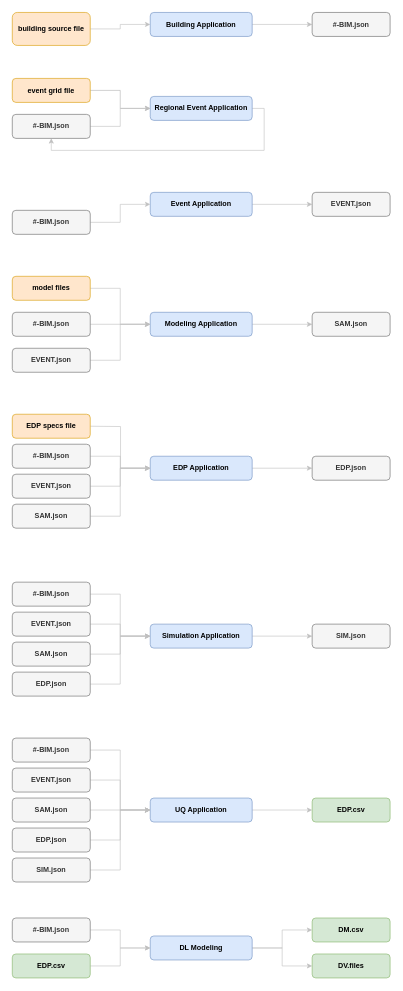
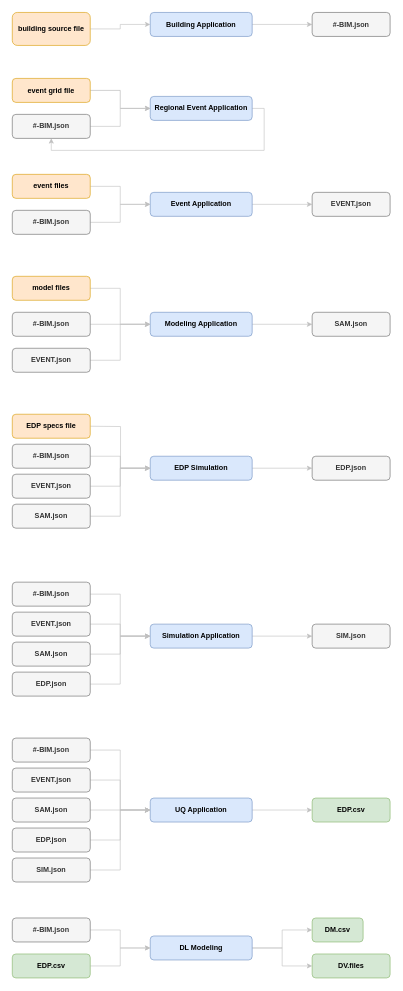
  <mxCell id="0" />
  <mxCell id="1" parent="0" />
  <mxCell id="2" value="" style="edgeStyle=orthogonalEdgeStyle;rounded=0;orthogonalLoop=1;jettySize=auto;html=1;strokeColor=#BFBFBF;" parent="1" source="3" target="5" edge="1"><mxGeometry relative="1" as="geometry" /></mxCell>
  <mxCell id="3" value="&lt;b&gt;building source file&lt;/b&gt;" style="rounded=1;whiteSpace=wrap;html=1;fillColor=#ffe6cc;strokeColor=#d79b00;" parent="1" vertex="1"><mxGeometry x="20" y="20" width="130" height="55" as="geometry" /></mxCell>
  <mxCell id="4" value="" style="edgeStyle=orthogonalEdgeStyle;rounded=0;orthogonalLoop=1;jettySize=auto;html=1;strokeColor=#BFBFBF;" parent="1" source="5" target="6" edge="1"><mxGeometry relative="1" as="geometry" /></mxCell>
  <mxCell id="5" value="&lt;b&gt;Building Application&lt;/b&gt;" style="rounded=1;whiteSpace=wrap;html=1;fillColor=#dae8fc;strokeColor=#6c8ebf;" parent="1" vertex="1"><mxGeometry x="250" y="20" width="170" height="40" as="geometry" /></mxCell>
  <mxCell id="6" value="&lt;b&gt;#-BIM.json&lt;/b&gt;" style="rounded=1;whiteSpace=wrap;html=1;fillColor=#f5f5f5;strokeColor=#666666;fontColor=#333333;" parent="1" vertex="1"><mxGeometry x="520" y="20" width="130" height="40" as="geometry" /></mxCell>
  <mxCell id="7" value="" style="edgeStyle=orthogonalEdgeStyle;rounded=0;orthogonalLoop=1;jettySize=auto;html=1;strokeColor=#B3B3B3;" parent="1" source="8" target="10" edge="1"><mxGeometry relative="1" as="geometry" /></mxCell>
  <mxCell id="8" value="&lt;b&gt;event grid file&lt;/b&gt;" style="rounded=1;whiteSpace=wrap;html=1;fillColor=#ffe6cc;strokeColor=#d79b00;" parent="1" vertex="1"><mxGeometry x="20" y="130" width="130" height="40" as="geometry" /></mxCell>
  <mxCell id="9" value="" style="edgeStyle=orthogonalEdgeStyle;rounded=0;orthogonalLoop=1;jettySize=auto;html=1;strokeColor=#BFBFBF;entryX=0.5;entryY=1;entryDx=0;entryDy=0;exitX=1;exitY=0.5;exitDx=0;exitDy=0;" edge="1" parent="1" source="10" target="36"><mxGeometry relative="1" as="geometry"><mxPoint x="495" y="180" as="targetPoint" /></mxGeometry></mxCell>
  <mxCell id="10" value="&lt;b&gt;Regional Event Application&lt;/b&gt;" style="rounded=1;whiteSpace=wrap;html=1;fillColor=#dae8fc;strokeColor=#6c8ebf;" parent="1" vertex="1"><mxGeometry x="250" y="160" width="170" height="40" as="geometry" /></mxCell>
+ <mxCell id="11" value="" style="edgeStyle=orthogonalEdgeStyle;rounded=0;orthogonalLoop=1;jettySize=auto;html=1;strokeColor=#BFBFBF;" edge="1" parent="1" source="12" target="14"><mxGeometry relative="1" as="geometry" /></mxCell>
+ <mxCell id="12" value="&lt;b&gt;event files&lt;/b&gt;" style="rounded=1;whiteSpace=wrap;html=1;fillColor=#ffe6cc;strokeColor=#d79b00;" parent="1" vertex="1"><mxGeometry x="20" y="290" width="130" height="40" as="geometry" /></mxCell>
  <mxCell id="13" value="" style="edgeStyle=orthogonalEdgeStyle;rounded=0;orthogonalLoop=1;jettySize=auto;html=1;strokeColor=#BFBFBF;" edge="1" parent="1" source="14" target="15"><mxGeometry relative="1" as="geometry" /></mxCell>
  <mxCell id="14" value="&lt;b&gt;Event Application&lt;/b&gt;" style="rounded=1;whiteSpace=wrap;html=1;fillColor=#dae8fc;strokeColor=#6c8ebf;" parent="1" vertex="1"><mxGeometry x="250" y="320" width="170" height="40" as="geometry" /></mxCell>
  <mxCell id="15" value="&lt;b&gt;EVENT.json&lt;/b&gt;" style="rounded=1;whiteSpace=wrap;html=1;fillColor=#f5f5f5;strokeColor=#666666;fontColor=#333333;" parent="1" vertex="1"><mxGeometry x="520" y="320" width="130" height="40" as="geometry" /></mxCell>
  <mxCell id="16" value="" style="edgeStyle=orthogonalEdgeStyle;rounded=0;orthogonalLoop=1;jettySize=auto;html=1;strokeColor=#BFBFBF;entryX=0;entryY=0.5;entryDx=0;entryDy=0;" edge="1" parent="1" source="17" target="19"><mxGeometry relative="1" as="geometry"><mxPoint x="230" y="480" as="targetPoint" /></mxGeometry></mxCell>
  <mxCell id="17" value="&lt;b&gt;model files&lt;/b&gt;" style="rounded=1;whiteSpace=wrap;html=1;fillColor=#ffe6cc;strokeColor=#d79b00;" parent="1" vertex="1"><mxGeometry x="20" y="460" width="130" height="40" as="geometry" /></mxCell>
  <mxCell id="18" value="" style="edgeStyle=orthogonalEdgeStyle;rounded=0;orthogonalLoop=1;jettySize=auto;html=1;strokeColor=#BFBFBF;" edge="1" parent="1" source="19" target="20"><mxGeometry relative="1" as="geometry" /></mxCell>
  <mxCell id="19" value="&lt;b&gt;Modeling Application&lt;/b&gt;" style="rounded=1;whiteSpace=wrap;html=1;fillColor=#dae8fc;strokeColor=#6c8ebf;" parent="1" vertex="1"><mxGeometry x="250" y="520" width="170" height="40" as="geometry" /></mxCell>
  <mxCell id="20" value="&lt;b&gt;SAM.json&lt;/b&gt;" style="rounded=1;whiteSpace=wrap;html=1;fillColor=#f5f5f5;strokeColor=#666666;fontColor=#333333;" parent="1" vertex="1"><mxGeometry x="520" y="520" width="130" height="40" as="geometry" /></mxCell>
  <mxCell id="21" value="" style="edgeStyle=orthogonalEdgeStyle;rounded=0;orthogonalLoop=1;jettySize=auto;html=1;strokeColor=#BFBFBF;" edge="1" parent="1" source="22" target="23"><mxGeometry relative="1" as="geometry" /></mxCell>
- <mxCell id="22" value="&lt;b&gt;EDP Application&lt;/b&gt;" style="rounded=1;whiteSpace=wrap;html=1;fillColor=#dae8fc;strokeColor=#6c8ebf;" parent="1" vertex="1"><mxGeometry x="250" y="760" width="170" height="40" as="geometry" /></mxCell>
+ <mxCell id="22" value="&lt;b&gt;EDP Simulation&lt;/b&gt;" style="rounded=1;whiteSpace=wrap;html=1;fillColor=#dae8fc;strokeColor=#6c8ebf;" parent="1" vertex="1"><mxGeometry x="250" y="760" width="170" height="40" as="geometry" /></mxCell>
  <mxCell id="23" value="&lt;b&gt;EDP.json&lt;/b&gt;" style="rounded=1;whiteSpace=wrap;html=1;fillColor=#f5f5f5;strokeColor=#666666;fontColor=#333333;" parent="1" vertex="1"><mxGeometry x="520" y="760" width="130" height="40" as="geometry" /></mxCell>
  <mxCell id="24" value="" style="edgeStyle=orthogonalEdgeStyle;rounded=0;orthogonalLoop=1;jettySize=auto;html=1;strokeColor=#BFBFBF;" edge="1" parent="1" source="25" target="26"><mxGeometry relative="1" as="geometry" /></mxCell>
  <mxCell id="25" value="&lt;b&gt;Simulation Application&lt;/b&gt;" style="rounded=1;whiteSpace=wrap;html=1;fillColor=#dae8fc;strokeColor=#6c8ebf;" parent="1" vertex="1"><mxGeometry x="250" y="1040" width="170" height="40" as="geometry" /></mxCell>
  <mxCell id="26" value="&lt;b&gt;SIM.json&lt;/b&gt;" style="rounded=1;whiteSpace=wrap;html=1;fillColor=#f5f5f5;strokeColor=#666666;fontColor=#333333;" parent="1" vertex="1"><mxGeometry x="520" y="1040" width="130" height="40" as="geometry" /></mxCell>
  <mxCell id="27" value="" style="edgeStyle=orthogonalEdgeStyle;rounded=0;orthogonalLoop=1;jettySize=auto;html=1;strokeColor=#BFBFBF;" edge="1" parent="1" source="28" target="29"><mxGeometry relative="1" as="geometry" /></mxCell>
  <mxCell id="28" value="&lt;b&gt;UQ Application&lt;/b&gt;" style="rounded=1;whiteSpace=wrap;html=1;fillColor=#dae8fc;strokeColor=#6c8ebf;" parent="1" vertex="1"><mxGeometry x="250" y="1330" width="170" height="40" as="geometry" /></mxCell>
  <mxCell id="29" value="&lt;b&gt;EDP.csv&lt;/b&gt;" style="rounded=1;whiteSpace=wrap;html=1;fillColor=#d5e8d4;strokeColor=#82b366;" parent="1" vertex="1"><mxGeometry x="520" y="1330" width="130" height="40" as="geometry" /></mxCell>
  <mxCell id="30" value="" style="edgeStyle=orthogonalEdgeStyle;rounded=0;orthogonalLoop=1;jettySize=auto;html=1;strokeColor=#BFBFBF;" edge="1" parent="1" source="32" target="34"><mxGeometry relative="1" as="geometry" /></mxCell>
  <mxCell id="31" value="" style="edgeStyle=orthogonalEdgeStyle;rounded=0;orthogonalLoop=1;jettySize=auto;html=1;strokeColor=#BFBFBF;entryX=0;entryY=0.5;entryDx=0;entryDy=0;" edge="1" parent="1" source="32" target="33"><mxGeometry relative="1" as="geometry" /></mxCell>
  <mxCell id="32" value="&lt;b&gt;DL Modeling&lt;/b&gt;" style="rounded=1;whiteSpace=wrap;html=1;fillColor=#dae8fc;strokeColor=#6c8ebf;" parent="1" vertex="1"><mxGeometry x="250" y="1560" width="170" height="40" as="geometry" /></mxCell>
- <mxCell id="33" value="&lt;b&gt;DM.csv&lt;/b&gt;" style="rounded=1;whiteSpace=wrap;html=1;fillColor=#d5e8d4;strokeColor=#82b366;" parent="1" vertex="1"><mxGeometry x="520" y="1530" width="130" height="40" as="geometry" /></mxCell>
+ <mxCell id="33" value="&lt;b&gt;DM.csv&lt;/b&gt;" style="rounded=1;whiteSpace=wrap;html=1;fillColor=#d5e8d4;strokeColor=#82b366;" parent="1" vertex="1"><mxGeometry x="520" y="1530" width="85" height="40" as="geometry" /></mxCell>
  <mxCell id="34" value="&lt;b&gt;DV.files&lt;/b&gt;" style="rounded=1;whiteSpace=wrap;html=1;fillColor=#d5e8d4;strokeColor=#82b366;" parent="1" vertex="1"><mxGeometry x="520" y="1590" width="130" height="40" as="geometry" /></mxCell>
  <mxCell id="35" value="" style="edgeStyle=orthogonalEdgeStyle;rounded=0;orthogonalLoop=1;jettySize=auto;html=1;strokeColor=#BFBFBF;" edge="1" parent="1" source="36" target="10"><mxGeometry relative="1" as="geometry" /></mxCell>
  <mxCell id="36" value="&lt;b&gt;#-BIM.json&lt;/b&gt;" style="rounded=1;whiteSpace=wrap;html=1;fillColor=#f5f5f5;strokeColor=#666666;fontColor=#333333;" vertex="1" parent="1"><mxGeometry x="20" y="190" width="130" height="40" as="geometry" /></mxCell>
  <mxCell id="37" value="" style="edgeStyle=orthogonalEdgeStyle;rounded=0;orthogonalLoop=1;jettySize=auto;html=1;strokeColor=#BFBFBF;" edge="1" parent="1" source="38" target="14"><mxGeometry relative="1" as="geometry" /></mxCell>
  <mxCell id="38" value="&lt;b&gt;#-BIM.json&lt;/b&gt;" style="rounded=1;whiteSpace=wrap;html=1;fillColor=#f5f5f5;strokeColor=#666666;fontColor=#333333;" vertex="1" parent="1"><mxGeometry x="20" y="350" width="130" height="40" as="geometry" /></mxCell>
  <mxCell id="39" value="" style="edgeStyle=orthogonalEdgeStyle;rounded=0;orthogonalLoop=1;jettySize=auto;html=1;strokeColor=#BFBFBF;" edge="1" parent="1" source="40" target="19"><mxGeometry relative="1" as="geometry" /></mxCell>
  <mxCell id="40" value="&lt;b&gt;#-BIM.json&lt;/b&gt;" style="rounded=1;whiteSpace=wrap;html=1;fillColor=#f5f5f5;strokeColor=#666666;fontColor=#333333;" vertex="1" parent="1"><mxGeometry x="20" y="520" width="130" height="40" as="geometry" /></mxCell>
  <mxCell id="41" value="" style="edgeStyle=orthogonalEdgeStyle;rounded=0;orthogonalLoop=1;jettySize=auto;html=1;strokeColor=#BFBFBF;entryX=0;entryY=0.5;entryDx=0;entryDy=0;" edge="1" parent="1" source="42" target="19"><mxGeometry relative="1" as="geometry"><mxPoint x="230" y="600" as="targetPoint" /></mxGeometry></mxCell>
  <mxCell id="42" value="&lt;b&gt;EVENT.json&lt;/b&gt;" style="rounded=1;whiteSpace=wrap;html=1;fillColor=#f5f5f5;strokeColor=#666666;fontColor=#333333;" vertex="1" parent="1"><mxGeometry x="20" y="580" width="130" height="40" as="geometry" /></mxCell>
  <mxCell id="43" value="" style="edgeStyle=orthogonalEdgeStyle;rounded=0;orthogonalLoop=1;jettySize=auto;html=1;strokeColor=#BFBFBF;entryX=0;entryY=0.5;entryDx=0;entryDy=0;" edge="1" parent="1" target="22"><mxGeometry relative="1" as="geometry"><mxPoint x="150" y="710" as="sourcePoint" /><mxPoint x="230" y="710" as="targetPoint" /></mxGeometry></mxCell>
  <mxCell id="44" value="" style="edgeStyle=orthogonalEdgeStyle;rounded=0;orthogonalLoop=1;jettySize=auto;html=1;strokeColor=#BFBFBF;" edge="1" parent="1" source="45" target="22"><mxGeometry relative="1" as="geometry" /></mxCell>
  <mxCell id="45" value="&lt;b&gt;#-BIM.json&lt;/b&gt;" style="rounded=1;whiteSpace=wrap;html=1;fillColor=#f5f5f5;strokeColor=#666666;fontColor=#333333;" vertex="1" parent="1"><mxGeometry x="20" y="740" width="130" height="40" as="geometry" /></mxCell>
  <mxCell id="46" value="" style="edgeStyle=orthogonalEdgeStyle;rounded=0;orthogonalLoop=1;jettySize=auto;html=1;strokeColor=#BFBFBF;" edge="1" parent="1" source="47" target="22"><mxGeometry relative="1" as="geometry" /></mxCell>
  <mxCell id="47" value="&lt;b&gt;EVENT.json&lt;/b&gt;" style="rounded=1;whiteSpace=wrap;html=1;fillColor=#f5f5f5;strokeColor=#666666;fontColor=#333333;" vertex="1" parent="1"><mxGeometry x="20" y="790" width="130" height="40" as="geometry" /></mxCell>
  <mxCell id="48" value="" style="edgeStyle=orthogonalEdgeStyle;rounded=0;orthogonalLoop=1;jettySize=auto;html=1;strokeColor=#BFBFBF;entryX=0;entryY=0.5;entryDx=0;entryDy=0;" edge="1" parent="1" source="49" target="22"><mxGeometry relative="1" as="geometry"><mxPoint x="235" y="860" as="targetPoint" /></mxGeometry></mxCell>
  <mxCell id="49" value="&lt;b&gt;SAM.json&lt;/b&gt;" style="rounded=1;whiteSpace=wrap;html=1;fillColor=#f5f5f5;strokeColor=#666666;fontColor=#333333;" vertex="1" parent="1"><mxGeometry x="20" y="840" width="130" height="40" as="geometry" /></mxCell>
  <mxCell id="50" value="" style="edgeStyle=orthogonalEdgeStyle;rounded=0;orthogonalLoop=1;jettySize=auto;html=1;strokeColor=#BFBFBF;entryX=0;entryY=0.5;entryDx=0;entryDy=0;" edge="1" parent="1" source="51" target="25"><mxGeometry relative="1" as="geometry"><mxPoint x="230" y="990" as="targetPoint" /></mxGeometry></mxCell>
  <mxCell id="51" value="&lt;b&gt;#-BIM.json&lt;/b&gt;" style="rounded=1;whiteSpace=wrap;html=1;fillColor=#f5f5f5;strokeColor=#666666;fontColor=#333333;" vertex="1" parent="1"><mxGeometry x="20" y="970" width="130" height="40" as="geometry" /></mxCell>
  <mxCell id="52" value="" style="edgeStyle=orthogonalEdgeStyle;rounded=0;orthogonalLoop=1;jettySize=auto;html=1;strokeColor=#BFBFBF;" edge="1" parent="1" source="53" target="25"><mxGeometry relative="1" as="geometry" /></mxCell>
  <mxCell id="53" value="&lt;b&gt;EVENT.json&lt;/b&gt;" style="rounded=1;whiteSpace=wrap;html=1;fillColor=#f5f5f5;strokeColor=#666666;fontColor=#333333;" vertex="1" parent="1"><mxGeometry x="20" y="1020" width="130" height="40" as="geometry" /></mxCell>
  <mxCell id="54" value="" style="edgeStyle=orthogonalEdgeStyle;rounded=0;orthogonalLoop=1;jettySize=auto;html=1;strokeColor=#BFBFBF;" edge="1" parent="1" source="55" target="25"><mxGeometry relative="1" as="geometry" /></mxCell>
  <mxCell id="55" value="&lt;b&gt;SAM.json&lt;/b&gt;" style="rounded=1;whiteSpace=wrap;html=1;fillColor=#f5f5f5;strokeColor=#666666;fontColor=#333333;" vertex="1" parent="1"><mxGeometry x="20" y="1070" width="130" height="40" as="geometry" /></mxCell>
  <mxCell id="56" value="" style="edgeStyle=orthogonalEdgeStyle;rounded=0;orthogonalLoop=1;jettySize=auto;html=1;strokeColor=#BFBFBF;entryX=0;entryY=0.5;entryDx=0;entryDy=0;" edge="1" parent="1" source="57" target="25"><mxGeometry relative="1" as="geometry"><mxPoint x="235" y="1140" as="targetPoint" /></mxGeometry></mxCell>
  <mxCell id="57" value="&lt;b&gt;EDP.json&lt;/b&gt;" style="rounded=1;whiteSpace=wrap;html=1;fillColor=#f5f5f5;strokeColor=#666666;fontColor=#333333;" vertex="1" parent="1"><mxGeometry x="20" y="1120" width="130" height="40" as="geometry" /></mxCell>
  <mxCell id="58" value="&lt;b&gt;EDP specs file&lt;/b&gt;" style="rounded=1;whiteSpace=wrap;html=1;fillColor=#ffe6cc;strokeColor=#d79b00;" vertex="1" parent="1"><mxGeometry x="20" y="690" width="130" height="40" as="geometry" /></mxCell>
  <mxCell id="59" value="" style="edgeStyle=orthogonalEdgeStyle;rounded=0;orthogonalLoop=1;jettySize=auto;html=1;strokeColor=#BFBFBF;entryX=0;entryY=0.5;entryDx=0;entryDy=0;" edge="1" parent="1" source="60" target="28"><mxGeometry relative="1" as="geometry"><mxPoint x="230" y="1250" as="targetPoint" /></mxGeometry></mxCell>
  <mxCell id="60" value="&lt;b&gt;#-BIM.json&lt;/b&gt;" style="rounded=1;whiteSpace=wrap;html=1;fillColor=#f5f5f5;strokeColor=#666666;fontColor=#333333;" vertex="1" parent="1"><mxGeometry x="20" y="1230" width="130" height="40" as="geometry" /></mxCell>
  <mxCell id="61" value="" style="edgeStyle=orthogonalEdgeStyle;rounded=0;orthogonalLoop=1;jettySize=auto;html=1;strokeColor=#BFBFBF;entryX=0;entryY=0.5;entryDx=0;entryDy=0;" edge="1" parent="1" source="62" target="28"><mxGeometry relative="1" as="geometry" /></mxCell>
  <mxCell id="62" value="&lt;b&gt;EVENT.json&lt;/b&gt;" style="rounded=1;whiteSpace=wrap;html=1;fillColor=#f5f5f5;strokeColor=#666666;fontColor=#333333;" vertex="1" parent="1"><mxGeometry x="20" y="1280" width="130" height="40" as="geometry" /></mxCell>
  <mxCell id="63" value="" style="edgeStyle=orthogonalEdgeStyle;rounded=0;orthogonalLoop=1;jettySize=auto;html=1;strokeColor=#BFBFBF;" edge="1" parent="1" source="64" target="28"><mxGeometry relative="1" as="geometry" /></mxCell>
  <mxCell id="64" value="&lt;b&gt;SAM.json&lt;/b&gt;" style="rounded=1;whiteSpace=wrap;html=1;fillColor=#f5f5f5;strokeColor=#666666;fontColor=#333333;" vertex="1" parent="1"><mxGeometry x="20" y="1330" width="130" height="40" as="geometry" /></mxCell>
  <mxCell id="65" value="" style="edgeStyle=orthogonalEdgeStyle;rounded=0;orthogonalLoop=1;jettySize=auto;html=1;strokeColor=#BFBFBF;entryX=0;entryY=0.5;entryDx=0;entryDy=0;" edge="1" parent="1" source="66" target="28"><mxGeometry relative="1" as="geometry" /></mxCell>
  <mxCell id="66" value="&lt;b&gt;EDP.json&lt;/b&gt;" style="rounded=1;whiteSpace=wrap;html=1;fillColor=#f5f5f5;strokeColor=#666666;fontColor=#333333;" vertex="1" parent="1"><mxGeometry x="20" y="1380" width="130" height="40" as="geometry" /></mxCell>
  <mxCell id="67" value="" style="edgeStyle=orthogonalEdgeStyle;rounded=0;orthogonalLoop=1;jettySize=auto;html=1;strokeColor=#BFBFBF;entryX=0;entryY=0.5;entryDx=0;entryDy=0;" edge="1" parent="1" source="68" target="28"><mxGeometry relative="1" as="geometry" /></mxCell>
  <mxCell id="68" value="&lt;b&gt;SIM.json&lt;/b&gt;" style="rounded=1;whiteSpace=wrap;html=1;fillColor=#f5f5f5;strokeColor=#666666;fontColor=#333333;" vertex="1" parent="1"><mxGeometry x="20" y="1430" width="130" height="40" as="geometry" /></mxCell>
  <mxCell id="69" value="" style="edgeStyle=orthogonalEdgeStyle;rounded=0;orthogonalLoop=1;jettySize=auto;html=1;strokeColor=#BFBFBF;" edge="1" parent="1" source="70" target="32"><mxGeometry relative="1" as="geometry" /></mxCell>
  <mxCell id="70" value="&lt;b&gt;EDP.csv&lt;/b&gt;" style="rounded=1;whiteSpace=wrap;html=1;fillColor=#d5e8d4;strokeColor=#82b366;" vertex="1" parent="1"><mxGeometry x="20" y="1590" width="130" height="40" as="geometry" /></mxCell>
  <mxCell id="71" value="" style="edgeStyle=orthogonalEdgeStyle;rounded=0;orthogonalLoop=1;jettySize=auto;html=1;strokeColor=#BFBFBF;" edge="1" parent="1" source="72" target="32"><mxGeometry relative="1" as="geometry" /></mxCell>
  <mxCell id="72" value="&lt;b&gt;#-BIM.json&lt;/b&gt;" style="rounded=1;whiteSpace=wrap;html=1;fillColor=#f5f5f5;strokeColor=#666666;fontColor=#333333;" vertex="1" parent="1"><mxGeometry x="20" y="1530" width="130" height="40" as="geometry" /></mxCell>
